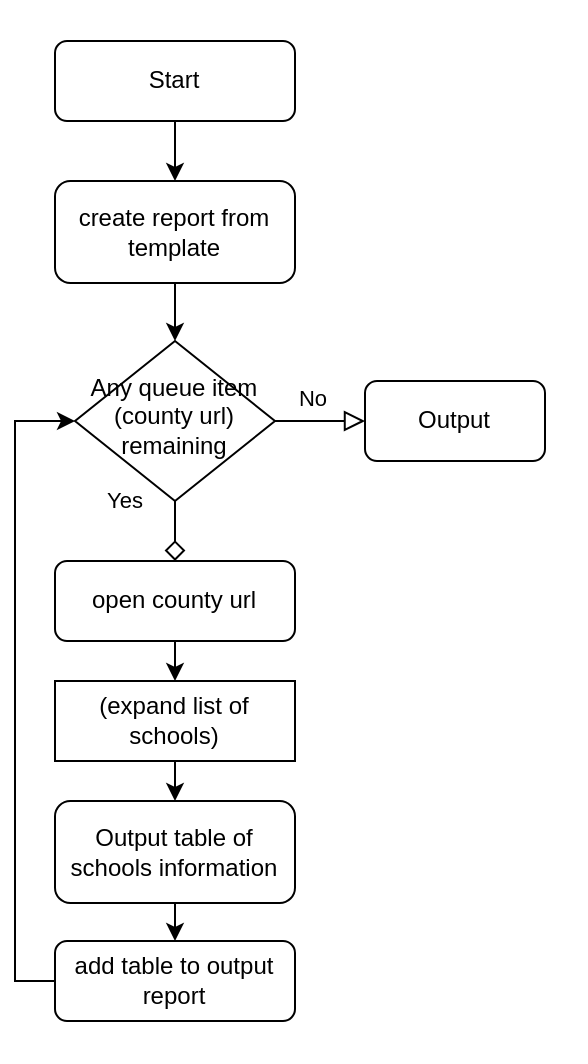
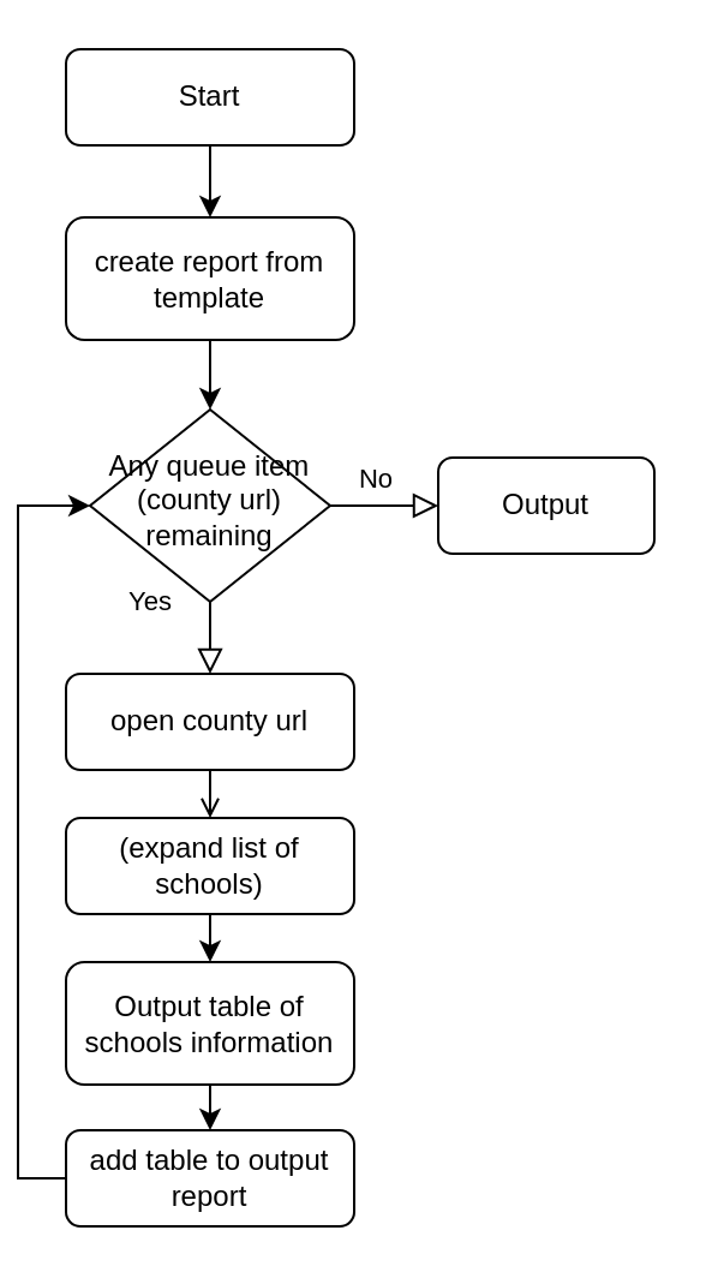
  <mxCell id="0" />
  <mxCell id="1" parent="0" />
  <mxCell id="2" style="edgeStyle=orthogonalEdgeStyle;rounded=0;orthogonalLoop=1;jettySize=auto;html=1;exitX=0.5;exitY=1;exitDx=0;exitDy=0;entryX=0.5;entryY=0;entryDx=0;entryDy=0;" edge="1" parent="1" source="3" target="17"><mxGeometry relative="1" as="geometry" /></mxCell>
  <mxCell id="3" value="Start" style="rounded=1;whiteSpace=wrap;html=1;fontSize=12;glass=0;strokeWidth=1;shadow=0;" parent="1" vertex="1"><mxGeometry x="20" y="20" width="120" height="40" as="geometry" /></mxCell>
- <mxCell id="4" value="Yes" style="rounded=0;html=1;jettySize=auto;orthogonalLoop=1;fontSize=11;endArrow=diamond;endFill=0;endSize=8;strokeWidth=1;shadow=0;labelBackgroundColor=none;edgeStyle=orthogonalEdgeStyle;entryX=0.5;entryY=0;entryDx=0;entryDy=0;" parent="1" source="6" target="8" edge="1"><mxGeometry x="-1" y="-25" relative="1" as="geometry"><mxPoint as="offset" /></mxGeometry></mxCell>
+ <mxCell id="4" value="Yes" style="rounded=0;html=1;jettySize=auto;orthogonalLoop=1;fontSize=11;endArrow=block;endFill=0;endSize=8;strokeWidth=1;shadow=0;labelBackgroundColor=none;edgeStyle=orthogonalEdgeStyle;entryX=0.5;entryY=0;entryDx=0;entryDy=0;" parent="1" source="6" target="8" edge="1"><mxGeometry x="-1" y="-25" relative="1" as="geometry"><mxPoint as="offset" /></mxGeometry></mxCell>
  <mxCell id="5" value="No" style="edgeStyle=orthogonalEdgeStyle;rounded=0;html=1;jettySize=auto;orthogonalLoop=1;fontSize=11;endArrow=block;endFill=0;endSize=8;strokeWidth=1;shadow=0;labelBackgroundColor=none;entryX=0;entryY=0.5;entryDx=0;entryDy=0;" parent="1" source="6" target="9" edge="1"><mxGeometry x="-0.156" y="11" relative="1" as="geometry"><mxPoint as="offset" /><mxPoint x="255" y="210" as="targetPoint" /></mxGeometry></mxCell>
  <mxCell id="6" value="Any queue item (county url) remaining" style="rhombus;whiteSpace=wrap;html=1;shadow=0;fontFamily=Helvetica;fontSize=12;align=center;strokeWidth=1;spacing=6;spacingTop=-4;" parent="1" vertex="1"><mxGeometry x="30" y="170" width="100" height="80" as="geometry" /></mxCell>
- <mxCell id="7" style="edgeStyle=orthogonalEdgeStyle;rounded=0;orthogonalLoop=1;jettySize=auto;html=1;exitX=0.5;exitY=1;exitDx=0;exitDy=0;entryX=0.5;entryY=0;entryDx=0;entryDy=0;" edge="1" parent="1" source="8" target="15"><mxGeometry relative="1" as="geometry" /></mxCell>
+ <mxCell id="7" style="edgeStyle=orthogonalEdgeStyle;rounded=0;orthogonalLoop=1;jettySize=auto;html=1;exitX=0.5;exitY=1;exitDx=0;exitDy=0;entryX=0.5;entryY=0;entryDx=0;entryDy=0;endArrow=open;" edge="1" parent="1" source="8" target="15"><mxGeometry relative="1" as="geometry" /></mxCell>
  <mxCell id="8" value="open county url" style="rounded=1;whiteSpace=wrap;html=1;fontSize=12;glass=0;strokeWidth=1;shadow=0;" parent="1" vertex="1"><mxGeometry x="20" y="280" width="120" height="40" as="geometry" /></mxCell>
  <mxCell id="9" value="Output" style="rounded=1;whiteSpace=wrap;html=1;fontSize=12;glass=0;strokeWidth=1;shadow=0;" parent="1" vertex="1"><mxGeometry x="175" y="190" width="90" height="40" as="geometry" /></mxCell>
  <mxCell id="10" style="edgeStyle=orthogonalEdgeStyle;rounded=0;orthogonalLoop=1;jettySize=auto;html=1;exitX=0.5;exitY=1;exitDx=0;exitDy=0;entryX=0.5;entryY=0;entryDx=0;entryDy=0;" edge="1" parent="1" source="11" target="13"><mxGeometry relative="1" as="geometry" /></mxCell>
  <mxCell id="11" value="Output table of schools information" style="rounded=1;whiteSpace=wrap;html=1;fontSize=12;glass=0;strokeWidth=1;shadow=0;" vertex="1" parent="1"><mxGeometry x="20" y="400" width="120" height="51" as="geometry" /></mxCell>
  <mxCell id="12" style="edgeStyle=orthogonalEdgeStyle;rounded=0;orthogonalLoop=1;jettySize=auto;html=1;exitX=0;exitY=0.5;exitDx=0;exitDy=0;entryX=0;entryY=0.5;entryDx=0;entryDy=0;" edge="1" parent="1" source="13" target="6"><mxGeometry relative="1" as="geometry" /></mxCell>
  <mxCell id="13" value="add table to output report" style="rounded=1;whiteSpace=wrap;html=1;fontSize=12;glass=0;strokeWidth=1;shadow=0;" vertex="1" parent="1"><mxGeometry x="20" y="470" width="120" height="40" as="geometry" /></mxCell>
  <mxCell id="14" style="edgeStyle=orthogonalEdgeStyle;rounded=0;orthogonalLoop=1;jettySize=auto;html=1;exitX=0.5;exitY=1;exitDx=0;exitDy=0;entryX=0.5;entryY=0;entryDx=0;entryDy=0;" edge="1" parent="1" source="15" target="11"><mxGeometry relative="1" as="geometry" /></mxCell>
- <mxCell id="15" value="(expand list of schools)" style="whiteSpace=wrap;html=1;fontSize=12;glass=0;strokeWidth=1;shadow=0;rounded=0;" vertex="1" parent="1"><mxGeometry x="20" y="340" width="120" height="40" as="geometry" /></mxCell>
+ <mxCell id="15" value="(expand list of schools)" style="rounded=1;whiteSpace=wrap;html=1;fontSize=12;glass=0;strokeWidth=1;shadow=0;" vertex="1" parent="1"><mxGeometry x="20" y="340" width="120" height="40" as="geometry" /></mxCell>
  <mxCell id="16" style="edgeStyle=orthogonalEdgeStyle;rounded=0;orthogonalLoop=1;jettySize=auto;html=1;exitX=0.5;exitY=1;exitDx=0;exitDy=0;entryX=0.5;entryY=0;entryDx=0;entryDy=0;" edge="1" parent="1" source="17" target="6"><mxGeometry relative="1" as="geometry" /></mxCell>
  <mxCell id="17" value="create report from template" style="rounded=1;whiteSpace=wrap;html=1;fontSize=12;glass=0;strokeWidth=1;shadow=0;" vertex="1" parent="1"><mxGeometry x="20" y="90" width="120" height="51" as="geometry" /></mxCell>
